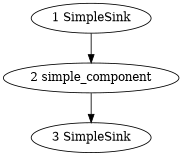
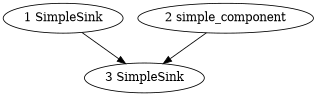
  digraph {
    n1 [label="1 SimpleSink"]
    "2 simple_component"
    "3 SimpleSink"
-   n1 -> "2 simple_component"
+   n1 -> "3 SimpleSink"
    "2 simple_component" -> "3 SimpleSink"
  }
